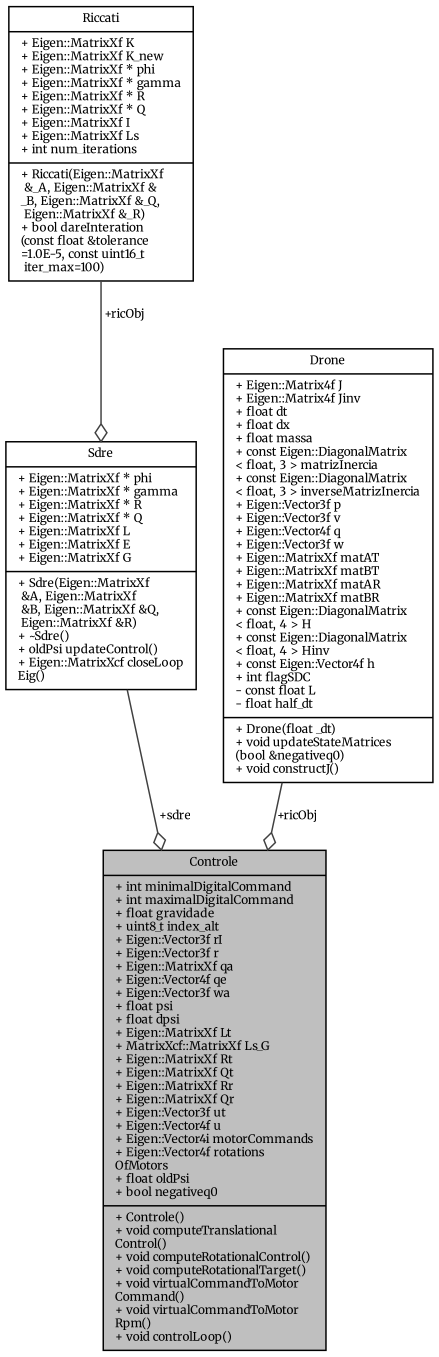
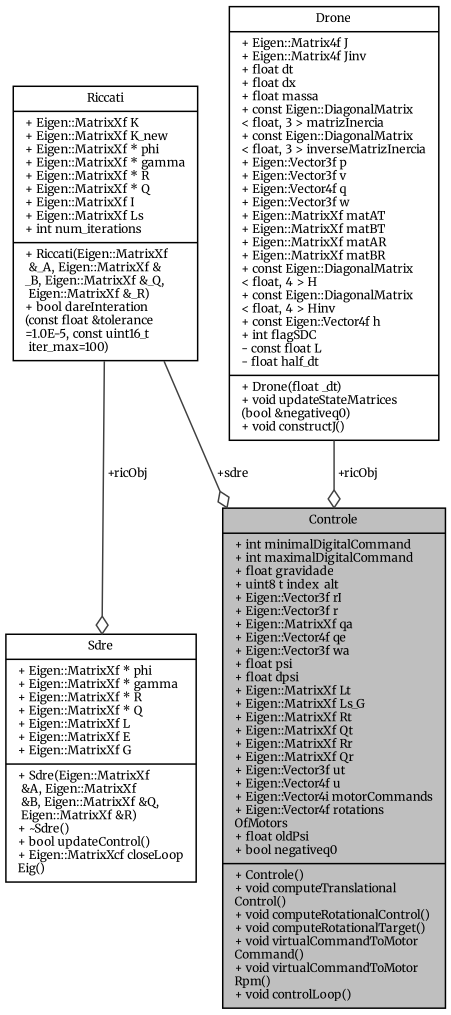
  digraph {
    fontname=Merriweather
    node [color=black fontname=Merriweather fontsize=8 shape=record]
    edge [arrowhead=odiamond color=grey25 fontname=Merriweather fontsize=8 labelfontname=DejaVuSansMono labelfontsize=8 style=solid]
-   n1 [fillcolor=grey75 fontcolor=black height=0.2 label="{Controle\n|+ int minimalDigitalCommand\l+ int maximalDigitalCommand\l+ float gravidade\l+ uint8_t index_alt\l+ Eigen::Vector3f rI\l+ Eigen::Vector3f r\l+ Eigen::MatrixXf qa\l+ Eigen::Vector4f qe\l+ Eigen::Vector3f wa\l+ float psi\l+ float dpsi\l+ Eigen::MatrixXf Lt\l+ MatrixXcf::MatrixXf Ls_G\l+ Eigen::MatrixXf Rt\l+ Eigen::MatrixXf Qt\l+ Eigen::MatrixXf Rr\l+ Eigen::MatrixXf Qr\l+ Eigen::Vector3f ut\l+ Eigen::Vector4f u\l+ Eigen::Vector4i motorCommands\l+ Eigen::Vector4f rotations\lOfMotors\l+ float oldPsi\l+ bool negativeq0\l|+  Controle()\l+ void computeTranslational\lControl()\l+ void computeRotationalControl()\l+ void computeRotationalTarget()\l+ void virtualCommandToMotor\lCommand()\l+ void virtualCommandToMotor\lRpm()\l+ void controlLoop()\l}" style=filled width=0.4]
-   n2 [height=0.2 label="{Sdre\n|+ Eigen::MatrixXf * phi\l+ Eigen::MatrixXf * gamma\l+ Eigen::MatrixXf * R\l+ Eigen::MatrixXf * Q\l+ Eigen::MatrixXf L\l+ Eigen::MatrixXf E\l+ Eigen::MatrixXf G\l|+  Sdre(Eigen::MatrixXf\l &A, Eigen::MatrixXf\l &B, Eigen::MatrixXf &Q,\l Eigen::MatrixXf &R)\l+  ~Sdre()\l+ oldPsi updateControl()\l+ Eigen::MatrixXcf closeLoop\lEig()\l}" width=0.4]
+   n1 [fillcolor=grey75 fontcolor=black height=0.2 label="{Controle\n|+ int minimalDigitalCommand\l+ int maximalDigitalCommand\l+ float gravidade\l+ uint8_t index_alt\l+ Eigen::Vector3f rI\l+ Eigen::Vector3f r\l+ Eigen::MatrixXf qa\l+ Eigen::Vector4f qe\l+ Eigen::Vector3f wa\l+ float psi\l+ float dpsi\l+ Eigen::MatrixXf Lt\l+ Eigen::MatrixXf Ls_G\l+ Eigen::MatrixXf Rt\l+ Eigen::MatrixXf Qt\l+ Eigen::MatrixXf Rr\l+ Eigen::MatrixXf Qr\l+ Eigen::Vector3f ut\l+ Eigen::Vector4f u\l+ Eigen::Vector4i motorCommands\l+ Eigen::Vector4f rotations\lOfMotors\l+ float oldPsi\l+ bool negativeq0\l|+  Controle()\l+ void computeTranslational\lControl()\l+ void computeRotationalControl()\l+ void computeRotationalTarget()\l+ void virtualCommandToMotor\lCommand()\l+ void virtualCommandToMotor\lRpm()\l+ void controlLoop()\l}" style=filled width=0.4]
+   n2 [height=0.2 label="{Sdre\n|+ Eigen::MatrixXf * phi\l+ Eigen::MatrixXf * gamma\l+ Eigen::MatrixXf * R\l+ Eigen::MatrixXf * Q\l+ Eigen::MatrixXf L\l+ Eigen::MatrixXf E\l+ Eigen::MatrixXf G\l|+  Sdre(Eigen::MatrixXf\l &A, Eigen::MatrixXf\l &B, Eigen::MatrixXf &Q,\l Eigen::MatrixXf &R)\l+  ~Sdre()\l+ bool updateControl()\l+ Eigen::MatrixXcf closeLoop\lEig()\l}" width=0.4]
    n3 [height=0.2 label="{Riccati\n|+ Eigen::MatrixXf K\l+ Eigen::MatrixXf K_new\l+ Eigen::MatrixXf * phi\l+ Eigen::MatrixXf * gamma\l+ Eigen::MatrixXf * R\l+ Eigen::MatrixXf * Q\l+ Eigen::MatrixXf I\l+ Eigen::MatrixXf Ls\l+ int num_iterations\l|+  Riccati(Eigen::MatrixXf\l &_A, Eigen::MatrixXf &\l_B, Eigen::MatrixXf &_Q,\l Eigen::MatrixXf &_R)\l+ bool dareInteration\l(const float &tolerance\l=1.0E-5, const uint16_t\l iter_max=100)\l}" width=0.4]
    n4 [height=0.2 label="{Drone\n|+ Eigen::Matrix4f J\l+ Eigen::Matrix4f Jinv\l+ float dt\l+ float dx\l+ float massa\l+ const Eigen::DiagonalMatrix\l\< float, 3 \> matrizInercia\l+ const Eigen::DiagonalMatrix\l\< float, 3 \> inverseMatrizInercia\l+ Eigen::Vector3f p\l+ Eigen::Vector3f v\l+ Eigen::Vector4f q\l+ Eigen::Vector3f w\l+ Eigen::MatrixXf matAT\l+ Eigen::MatrixXf matBT\l+ Eigen::MatrixXf matAR\l+ Eigen::MatrixXf matBR\l+ const Eigen::DiagonalMatrix\l\< float, 4 \> H\l+ const Eigen::DiagonalMatrix\l\< float, 4 \> Hinv\l+ const Eigen::Vector4f h\l+ int flagSDC\l- const float L\l- float half_dt\l|+  Drone(float _dt)\l+ void updateStateMatrices\l(bool &negativeq0)\l+ void constructJ()\l}" width=0.4]
-   n2 -> n1 [label=" +sdre"]
+   n3 -> n1 [label=" +sdre"]
    n3 -> n2 [label=" +ricObj"]
    n4 -> n1 [label=" +ricObj"]
  }
